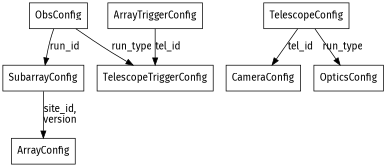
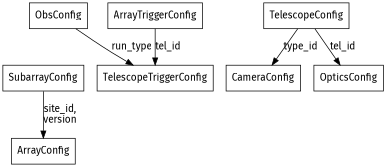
  digraph {
    fontname="Fira Sans"
    node [fontname="Fira Sans" shape=box]
    edge [fontname="Fira Sans"]
    ObsConfig
    SubarrayConfig
    TelescopeTriggerConfig
    ArrayConfig
    ArrayTriggerConfig
    TelescopeConfig
    CameraConfig
    OpticsConfig
-   ObsConfig -> SubarrayConfig [label=run_id]
    ObsConfig -> TelescopeTriggerConfig [label=run_type]
    SubarrayConfig -> ArrayConfig [label="site_id,\nversion"]
    ArrayTriggerConfig -> TelescopeTriggerConfig [label=tel_id]
-   TelescopeConfig -> CameraConfig [label=tel_id]
-   TelescopeConfig -> OpticsConfig [label=run_type]
+   TelescopeConfig -> CameraConfig [label=type_id]
+   TelescopeConfig -> OpticsConfig [label=tel_id]
  }
